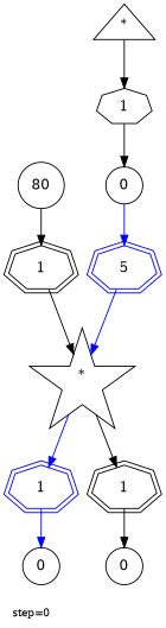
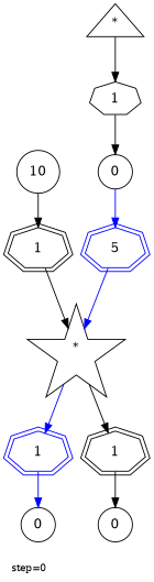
  digraph {
    fontsize=10
    label="step=0"
    labeljust=left
    labelloc=bottom
    node [color=black peripheries=1 shape=septagon]
    edge [color=Blue]
    n1 [label=<0> labelfontcolor=black shape=circle]
    n2 [color=Blue label=<5> peripheries=2]
    n3 [label=<<SUP>*</SUP>> labelfontcolor=black shape=star]
    n4 [color=Blue label=1 peripheries=2]
    n5 [color=Black label=1 peripheries=2]
    n6 [label=<0> labelfontcolor=black shape=circle]
    n7 [label=<0> labelfontcolor=black shape=circle]
-   n8 [label=80 labelfontcolor=Black shape=circle]
+   n8 [label=10 labelfontcolor=Black shape=circle]
    n9 [color=Black label=1 peripheries=2]
    n10 [label=<<SUP>*</SUP>> labelfontcolor=black shape=triangle]
    n11 [label=1]
    n1 -> n2
    n2 -> n3
    n3 -> n4
    n3 -> n5 [color=Black]
    n4 -> n6
    n5 -> n7 [color=Black]
    n8 -> n9 [color=Black]
    n9 -> n3 [color=Black]
    n10 -> n11 [color=black]
    n11 -> n1 [color=black]
  }
